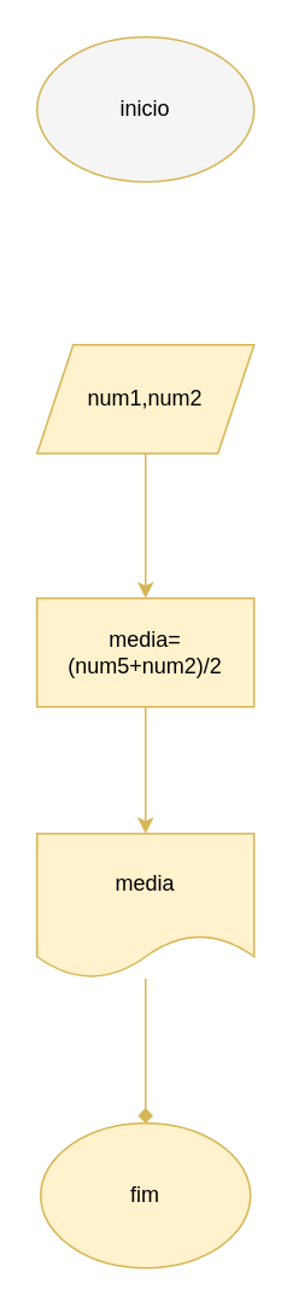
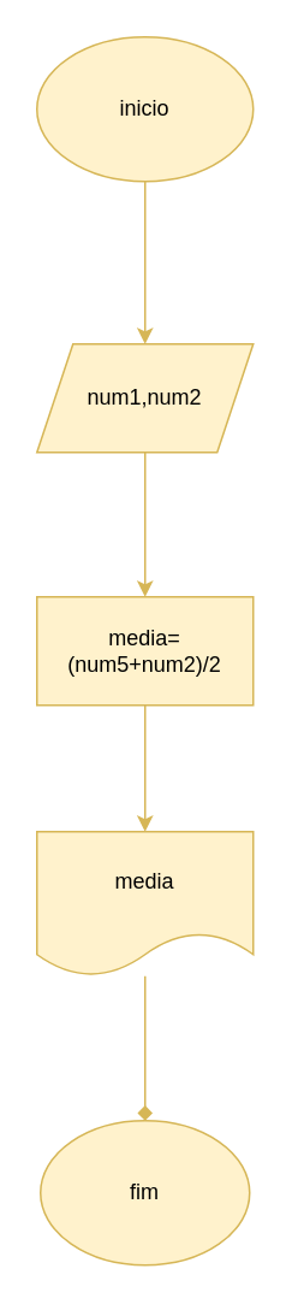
  <mxCell id="0" />
  <mxCell id="1" parent="0" />
- <mxCell id="3" value="inicio" style="ellipse;whiteSpace=wrap;html=1;fillColor=#f5f5f5;strokeColor=#d6b656;" vertex="1" parent="1"><mxGeometry x="20" y="20" width="120" height="80" as="geometry" /></mxCell>
+ <mxCell id="2" value="" style="edgeStyle=orthogonalEdgeStyle;rounded=0;orthogonalLoop=1;jettySize=auto;html=1;fillColor=#fff2cc;strokeColor=#d6b656;" edge="1" parent="1" source="3" target="5"><mxGeometry relative="1" as="geometry" /></mxCell>
+ <mxCell id="3" value="inicio" style="ellipse;whiteSpace=wrap;html=1;fillColor=#fff2cc;strokeColor=#d6b656;" vertex="1" parent="1"><mxGeometry x="20" y="20" width="120" height="80" as="geometry" /></mxCell>
  <mxCell id="4" value="" style="edgeStyle=orthogonalEdgeStyle;rounded=0;orthogonalLoop=1;jettySize=auto;html=1;fillColor=#fff2cc;strokeColor=#d6b656;" edge="1" parent="1" source="5" target="7"><mxGeometry relative="1" as="geometry" /></mxCell>
  <mxCell id="5" value="num1,num2" style="shape=parallelogram;perimeter=parallelogramPerimeter;whiteSpace=wrap;html=1;fixedSize=1;fillColor=#fff2cc;strokeColor=#d6b656;" vertex="1" parent="1"><mxGeometry x="20" y="190" width="120" height="60" as="geometry" /></mxCell>
  <mxCell id="6" value="" style="edgeStyle=orthogonalEdgeStyle;rounded=0;orthogonalLoop=1;jettySize=auto;html=1;fillColor=#fff2cc;strokeColor=#d6b656;" edge="1" parent="1" source="7" target="9"><mxGeometry relative="1" as="geometry" /></mxCell>
  <mxCell id="7" value="media=(num5+num2)/2" style="whiteSpace=wrap;html=1;fillColor=#fff2cc;strokeColor=#d6b656;" vertex="1" parent="1"><mxGeometry x="20" y="330" width="120" height="60" as="geometry" /></mxCell>
  <mxCell id="8" value="" style="edgeStyle=orthogonalEdgeStyle;rounded=0;orthogonalLoop=1;jettySize=auto;html=1;fillColor=#fff2cc;strokeColor=#d6b656;endArrow=diamond;" edge="1" parent="1" source="9" target="10"><mxGeometry relative="1" as="geometry" /></mxCell>
  <mxCell id="9" value="media" style="shape=document;whiteSpace=wrap;html=1;boundedLbl=1;fillColor=#fff2cc;strokeColor=#d6b656;" vertex="1" parent="1"><mxGeometry x="20" y="460" width="120" height="80" as="geometry" /></mxCell>
  <mxCell id="10" value="fim" style="ellipse;whiteSpace=wrap;html=1;fillColor=#fff2cc;strokeColor=#d6b656;" vertex="1" parent="1"><mxGeometry x="22" y="620" width="116" height="80" as="geometry" /></mxCell>
